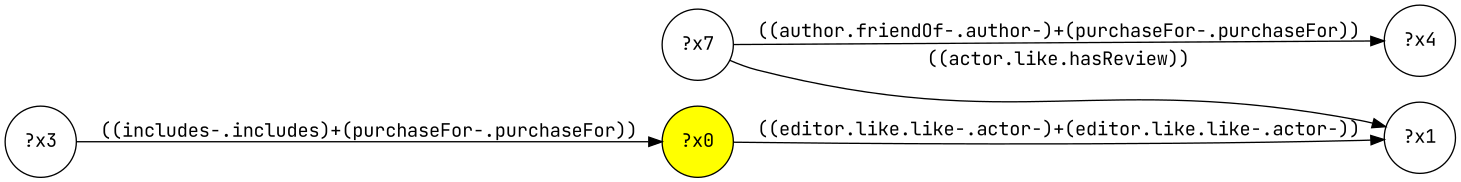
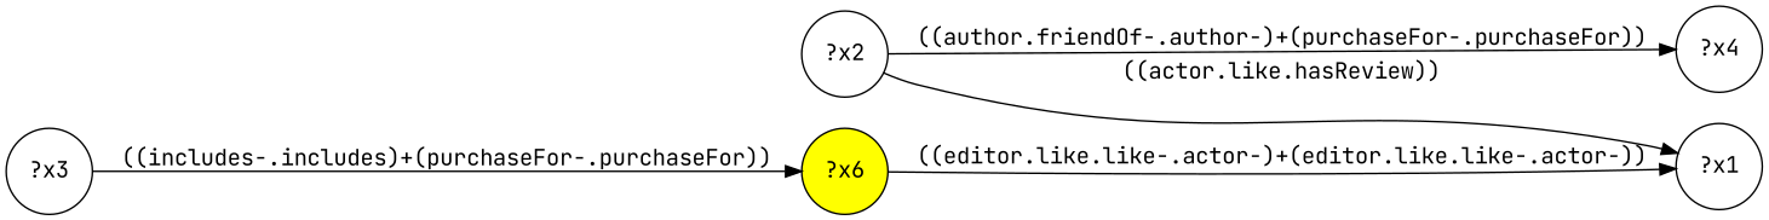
  digraph {
    fontname="JetBrains Mono"
    rankdir=LR
    node [fontname="JetBrains Mono" shape=circle]
    edge [fontname="JetBrains Mono"]
-   n1 [fillcolor=yellow label="?x0" style="filled,"]
+   n1 [fillcolor=yellow label="?x6" style="filled,"]
    n2 [label="?x1"]
    n3 [label="?x3"]
-   n4 [label="?x7"]
+   n4 [label="?x2"]
    n5 [label="?x4"]
    n1 -> n2 [label="((editor.like.like-.actor-)+(editor.like.like-.actor-))"]
    n3 -> n1 [label="((includes-.includes)+(purchaseFor-.purchaseFor))"]
    n4 -> n2 [label="((actor.like.hasReview))"]
    n4 -> n5 [label="((author.friendOf-.author-)+(purchaseFor-.purchaseFor))"]
  }
